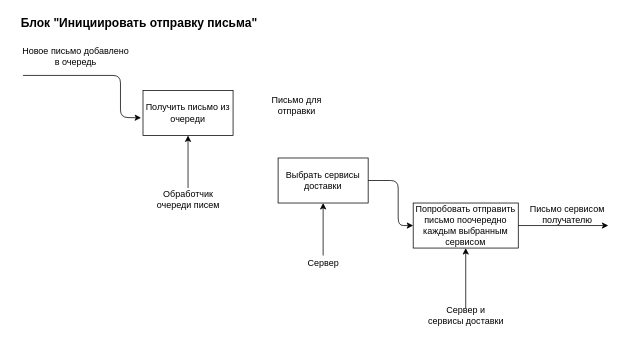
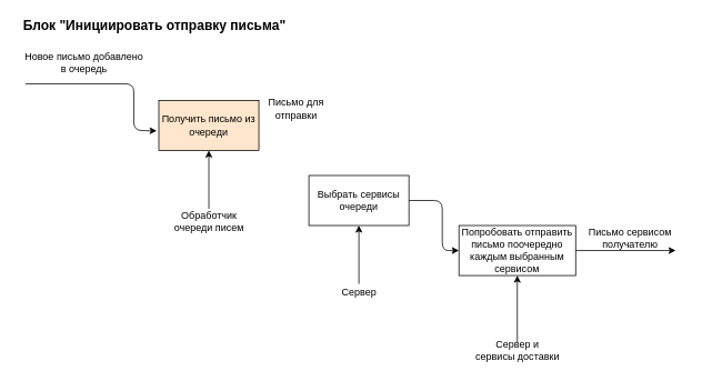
  <mxCell id="0" />
  <mxCell id="1" parent="0" />
  <mxCell id="2" value="" style="endArrow=classic;html=1;entryX=-0.021;entryY=0.608;entryDx=0;entryDy=0;entryPerimeter=0;" edge="1" parent="1" target="4"><mxGeometry width="50" height="50" relative="1" as="geometry"><mxPoint x="30" y="100" as="sourcePoint" /><mxPoint x="170" y="100" as="targetPoint" /><Array as="points"><mxPoint x="160" y="100" /><mxPoint x="160" y="156" /></Array></mxGeometry></mxCell>
  <mxCell id="3" value="Новое письмо добавлено&lt;br&gt;в очередь" style="text;html=1;align=center;verticalAlign=middle;resizable=0;points=[];autosize=1;" vertex="1" parent="1"><mxGeometry x="20" y="60" width="160" height="30" as="geometry" /></mxCell>
- <mxCell id="4" value="Получить письмо из&lt;br&gt;очереди" style="rounded=0;whiteSpace=wrap;html=1;" vertex="1" parent="1"><mxGeometry x="190" y="120" width="120" height="60" as="geometry" /></mxCell>
+ <mxCell id="4" value="Получить письмо из&lt;br&gt;очереди" style="rounded=0;whiteSpace=wrap;html=1;fillColor=#ffe6cc;" vertex="1" parent="1"><mxGeometry x="190" y="120" width="120" height="60" as="geometry" /></mxCell>
  <mxCell id="5" value="" style="endArrow=classic;html=1;entryX=0.5;entryY=1;entryDx=0;entryDy=0;" edge="1" parent="1" target="4"><mxGeometry width="50" height="50" relative="1" as="geometry"><mxPoint x="250" y="250" as="sourcePoint" /><mxPoint x="270" y="220" as="targetPoint" /></mxGeometry></mxCell>
  <mxCell id="6" value="Обработчик &lt;br&gt;очереди&amp;nbsp;писем" style="text;html=1;align=center;verticalAlign=middle;resizable=0;points=[];autosize=1;" vertex="1" parent="1"><mxGeometry x="200" y="250" width="100" height="30" as="geometry" /></mxCell>
- <mxCell id="7" value="Выбрать сервисы доставки" style="rounded=0;whiteSpace=wrap;html=1;" vertex="1" parent="1"><mxGeometry x="370" y="210" width="120" height="60" as="geometry" /></mxCell>
- <mxCell id="8" value="Письмо для отправки" style="text;html=1;strokeColor=none;fillColor=none;align=center;verticalAlign=middle;whiteSpace=wrap;rounded=0;" vertex="1" parent="1"><mxGeometry x="360" y="130" width="70" height="20" as="geometry" /></mxCell>
+ <mxCell id="7" value="Выбрать сервисы очереди" style="rounded=0;whiteSpace=wrap;html=1;" vertex="1" parent="1"><mxGeometry x="370" y="210" width="120" height="60" as="geometry" /></mxCell>
+ <mxCell id="8" value="Письмо для отправки" style="text;html=1;strokeColor=none;fillColor=none;align=center;verticalAlign=middle;whiteSpace=wrap;rounded=0;" vertex="1" parent="1"><mxGeometry x="320" y="120" width="70" height="20" as="geometry" /></mxCell>
  <mxCell id="9" value="" style="endArrow=classic;html=1;entryX=0.5;entryY=1;entryDx=0;entryDy=0;" edge="1" parent="1" target="7"><mxGeometry width="50" height="50" relative="1" as="geometry"><mxPoint x="430" y="340" as="sourcePoint" /><mxPoint x="460" y="290" as="targetPoint" /></mxGeometry></mxCell>
  <mxCell id="10" value="Сервер" style="text;html=1;align=center;verticalAlign=middle;resizable=0;points=[];autosize=1;" vertex="1" parent="1"><mxGeometry x="400" y="340" width="60" height="20" as="geometry" /></mxCell>
  <mxCell id="11" value="Попробовать отправить письмо поочередно каждым выбранным сервисом" style="rounded=0;whiteSpace=wrap;html=1;" vertex="1" parent="1"><mxGeometry x="550" y="270" width="140" height="60" as="geometry" /></mxCell>
  <mxCell id="12" value="" style="endArrow=classic;html=1;exitX=1;exitY=0.5;exitDx=0;exitDy=0;entryX=0;entryY=0.5;entryDx=0;entryDy=0;" edge="1" parent="1" source="7" target="11"><mxGeometry width="50" height="50" relative="1" as="geometry"><mxPoint x="560" y="270" as="sourcePoint" /><mxPoint x="610" y="220" as="targetPoint" /><Array as="points"><mxPoint x="530" y="240" /><mxPoint x="530" y="300" /></Array></mxGeometry></mxCell>
  <mxCell id="13" value="" style="endArrow=classic;html=1;entryX=0.5;entryY=1;entryDx=0;entryDy=0;" edge="1" parent="1" target="11"><mxGeometry width="50" height="50" relative="1" as="geometry"><mxPoint x="620" y="410" as="sourcePoint" /><mxPoint x="630" y="360" as="targetPoint" /></mxGeometry></mxCell>
  <mxCell id="14" value="Сервер и &lt;br&gt;сервисы доставки" style="text;html=1;align=center;verticalAlign=middle;resizable=0;points=[];autosize=1;" vertex="1" parent="1"><mxGeometry x="560" y="405" width="120" height="30" as="geometry" /></mxCell>
  <mxCell id="15" value="" style="endArrow=classic;html=1;exitX=1;exitY=0.5;exitDx=0;exitDy=0;" edge="1" parent="1" source="11"><mxGeometry width="50" height="50" relative="1" as="geometry"><mxPoint x="730" y="330" as="sourcePoint" /><mxPoint x="810" y="300" as="targetPoint" /></mxGeometry></mxCell>
  <mxCell id="16" value="Письмо сервисом &lt;br&gt;получателю" style="text;html=1;align=center;verticalAlign=middle;resizable=0;points=[];autosize=1;" vertex="1" parent="1"><mxGeometry x="690" y="270" width="130" height="30" as="geometry" /></mxCell>
  <mxCell id="17" value="&lt;font style=&quot;font-size: 16px&quot;&gt;&lt;b&gt;Блок &quot;Инициировать отправку письма&quot;&lt;/b&gt;&lt;/font&gt;" style="text;html=1;strokeColor=none;fillColor=none;align=center;verticalAlign=middle;whiteSpace=wrap;rounded=0;" vertex="1" parent="1"><mxGeometry x="20" y="20" width="330" height="20" as="geometry" /></mxCell>
